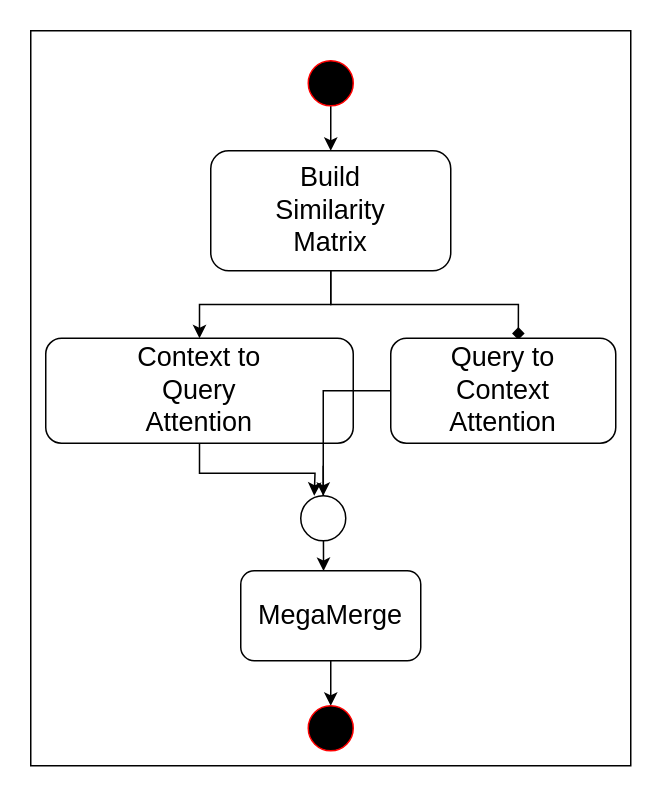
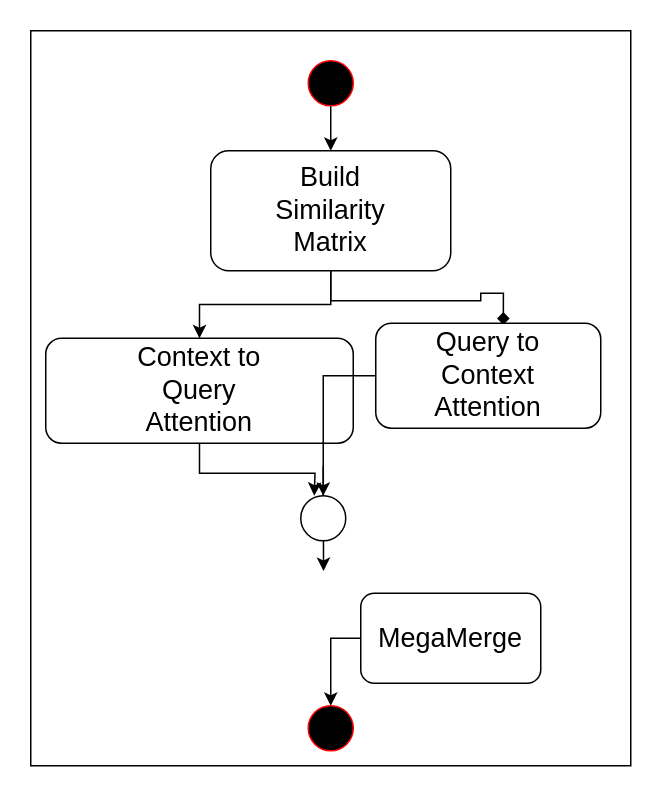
  <mxCell id="0" />
  <mxCell id="1" parent="0" />
  <mxCell id="2" value="" style="rounded=0;whiteSpace=wrap;html=1;" vertex="1" parent="1"><mxGeometry x="20" y="20" width="400" height="490" as="geometry" /></mxCell>
  <mxCell id="3" style="edgeStyle=orthogonalEdgeStyle;rounded=0;orthogonalLoop=1;jettySize=auto;html=1;entryX=0.5;entryY=0;entryDx=0;entryDy=0;" edge="1" parent="1" source="4" target="7"><mxGeometry relative="1" as="geometry" /></mxCell>
  <mxCell id="4" value="" style="ellipse;whiteSpace=wrap;html=1;aspect=fixed;fillColor=#000000;strokeColor=#FF0000;" vertex="1" parent="1"><mxGeometry x="205" y="40" width="30" height="30" as="geometry" /></mxCell>
  <mxCell id="5" style="edgeStyle=orthogonalEdgeStyle;rounded=0;orthogonalLoop=1;jettySize=auto;html=1;entryX=0.5;entryY=0;entryDx=0;entryDy=0;" edge="1" parent="1" source="7" target="9"><mxGeometry relative="1" as="geometry" /></mxCell>
  <mxCell id="6" style="edgeStyle=orthogonalEdgeStyle;rounded=0;orthogonalLoop=1;jettySize=auto;html=1;entryX=0.567;entryY=0.014;entryDx=0;entryDy=0;entryPerimeter=0;endArrow=diamond;" edge="1" parent="1" source="7" target="11"><mxGeometry relative="1" as="geometry" /></mxCell>
  <mxCell id="7" value="&lt;div&gt;&lt;font style=&quot;font-size: 18px&quot;&gt;Build&lt;/font&gt;&lt;/div&gt;&lt;div&gt;&lt;font style=&quot;font-size: 18px&quot;&gt;Similarity&lt;/font&gt;&lt;/div&gt;&lt;div&gt;&lt;font style=&quot;font-size: 18px&quot;&gt;Matrix&lt;/font&gt;&lt;br&gt;&lt;/div&gt;" style="rounded=1;whiteSpace=wrap;html=1;strokeColor=#000000;fillColor=#FFFFFF;" vertex="1" parent="1"><mxGeometry x="140" y="100" width="160" height="80" as="geometry" /></mxCell>
  <mxCell id="8" style="edgeStyle=orthogonalEdgeStyle;rounded=0;orthogonalLoop=1;jettySize=auto;html=1;" edge="1" parent="1" source="9"><mxGeometry relative="1" as="geometry"><mxPoint x="209" y="330" as="targetPoint" /></mxGeometry></mxCell>
  <mxCell id="9" value="&lt;div&gt;&lt;font style=&quot;font-size: 18px&quot;&gt;Context to&lt;/font&gt;&lt;/div&gt;&lt;div&gt;&lt;font style=&quot;font-size: 18px&quot;&gt;Query&lt;/font&gt;&lt;/div&gt;&lt;div&gt;&lt;font style=&quot;font-size: 18px&quot;&gt;Attention&lt;/font&gt;&lt;br&gt;&lt;/div&gt;" style="rounded=1;whiteSpace=wrap;html=1;strokeColor=#000000;fillColor=#FFFFFF;" vertex="1" parent="1"><mxGeometry x="30" y="225" width="205" height="70" as="geometry" /></mxCell>
  <mxCell id="10" style="edgeStyle=orthogonalEdgeStyle;rounded=0;orthogonalLoop=1;jettySize=auto;html=1;entryX=0.5;entryY=0;entryDx=0;entryDy=0;" edge="1" parent="1" source="11" target="13"><mxGeometry relative="1" as="geometry" /></mxCell>
- <mxCell id="11" value="&lt;div&gt;&lt;font style=&quot;font-size: 18px&quot;&gt;Query to&lt;/font&gt;&lt;/div&gt;&lt;div&gt;&lt;font style=&quot;font-size: 18px&quot;&gt;Context&lt;br&gt;&lt;/font&gt;&lt;/div&gt;&lt;div&gt;&lt;font style=&quot;font-size: 18px&quot;&gt;Attention&lt;/font&gt;&lt;br&gt;&lt;/div&gt;" style="rounded=1;whiteSpace=wrap;html=1;strokeColor=#000000;fillColor=#FFFFFF;" vertex="1" parent="1"><mxGeometry x="260" y="225" width="150" height="70" as="geometry" /></mxCell>
+ <mxCell id="11" value="&lt;div&gt;&lt;font style=&quot;font-size: 18px&quot;&gt;Query to&lt;/font&gt;&lt;/div&gt;&lt;div&gt;&lt;font style=&quot;font-size: 18px&quot;&gt;Context&lt;br&gt;&lt;/font&gt;&lt;/div&gt;&lt;div&gt;&lt;font style=&quot;font-size: 18px&quot;&gt;Attention&lt;/font&gt;&lt;br&gt;&lt;/div&gt;" style="rounded=1;whiteSpace=wrap;html=1;strokeColor=#000000;fillColor=#FFFFFF;" vertex="1" parent="1"><mxGeometry x="250" y="215" width="150" height="70" as="geometry" /></mxCell>
  <mxCell id="12" style="edgeStyle=orthogonalEdgeStyle;rounded=0;orthogonalLoop=1;jettySize=auto;html=1;entryX=0.488;entryY=0.735;entryDx=0;entryDy=0;entryPerimeter=0;" edge="1" parent="1" source="13" target="2"><mxGeometry relative="1" as="geometry" /></mxCell>
  <mxCell id="13" value="" style="ellipse;whiteSpace=wrap;html=1;aspect=fixed;strokeColor=#000000;fillColor=#FFFFFF;" vertex="1" parent="1"><mxGeometry x="200" y="330" width="30" height="30" as="geometry" /></mxCell>
  <mxCell id="14" value="" style="edgeStyle=orthogonalEdgeStyle;rounded=0;orthogonalLoop=1;jettySize=auto;html=1;" edge="1" parent="1" source="15" target="16"><mxGeometry relative="1" as="geometry" /></mxCell>
- <mxCell id="15" value="&lt;font style=&quot;font-size: 18px&quot;&gt;MegaMerge&lt;/font&gt;" style="rounded=1;whiteSpace=wrap;html=1;strokeColor=#000000;fillColor=#FFFFFF;" vertex="1" parent="1"><mxGeometry x="160" y="380" width="120" height="60" as="geometry" /></mxCell>
+ <mxCell id="15" value="&lt;font style=&quot;font-size: 18px&quot;&gt;MegaMerge&lt;/font&gt;" style="rounded=1;whiteSpace=wrap;html=1;strokeColor=#000000;fillColor=#FFFFFF;" vertex="1" parent="1"><mxGeometry x="240" y="395" width="120" height="60" as="geometry" /></mxCell>
  <mxCell id="16" value="" style="ellipse;whiteSpace=wrap;html=1;aspect=fixed;fillColor=#000000;strokeColor=#FF0000;" vertex="1" parent="1"><mxGeometry x="205" y="470" width="30" height="30" as="geometry" /></mxCell>
